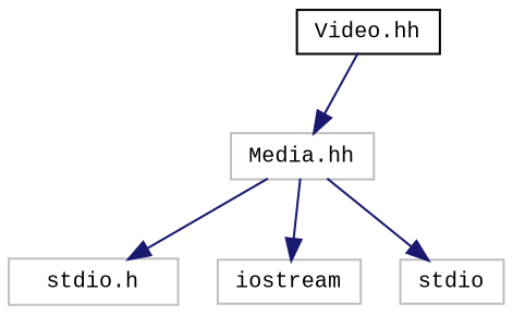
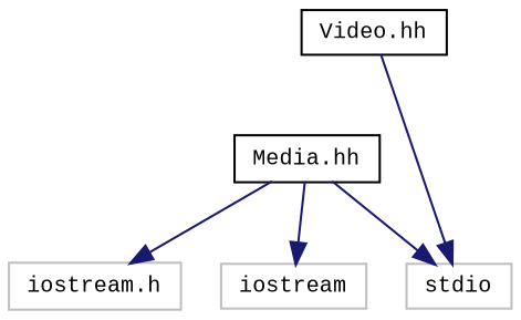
  digraph {
    fontname="Liberation Mono"
    node [color=grey75 fillcolor=white fontname="Liberation Mono" fontsize=10 shape=record style=filled]
    edge [color=midnightblue fontname="Liberation Mono" fontsize=10 labelfontname=Helvetica labelfontsize=10 style=solid]
    n1 [color=black height=0.2 label="Video.hh" width=0.4]
-   n2 [height=0.2 label="Media.hh" width=0.4]
-   n3 [height=0.2 label="stdio.h" width=0.4]
+   n2 [color=black height=0.2 label="Media.hh" width=0.4]
+   n3 [height=0.2 label="iostream.h" width=0.4]
    n4 [height=0.2 label=iostream width=0.4]
    n5 [height=0.2 label=stdio width=0.4]
-   n1 -> n2
+   n1 -> n5
    n2 -> n3
    n2 -> n4
    n2 -> n5
  }
